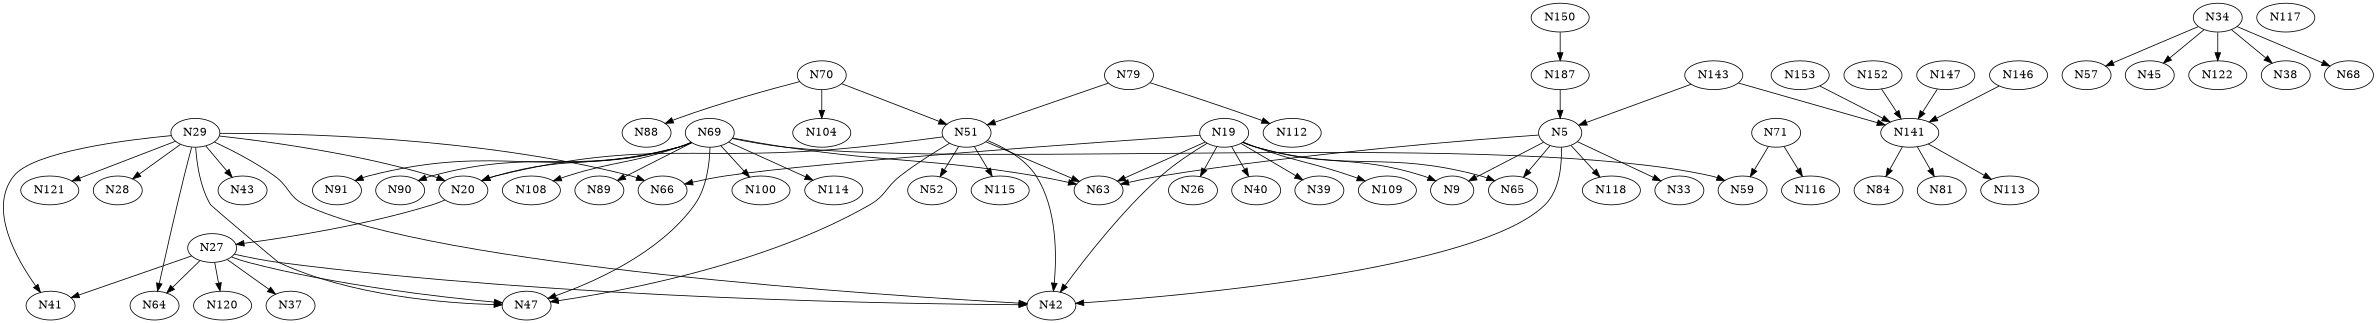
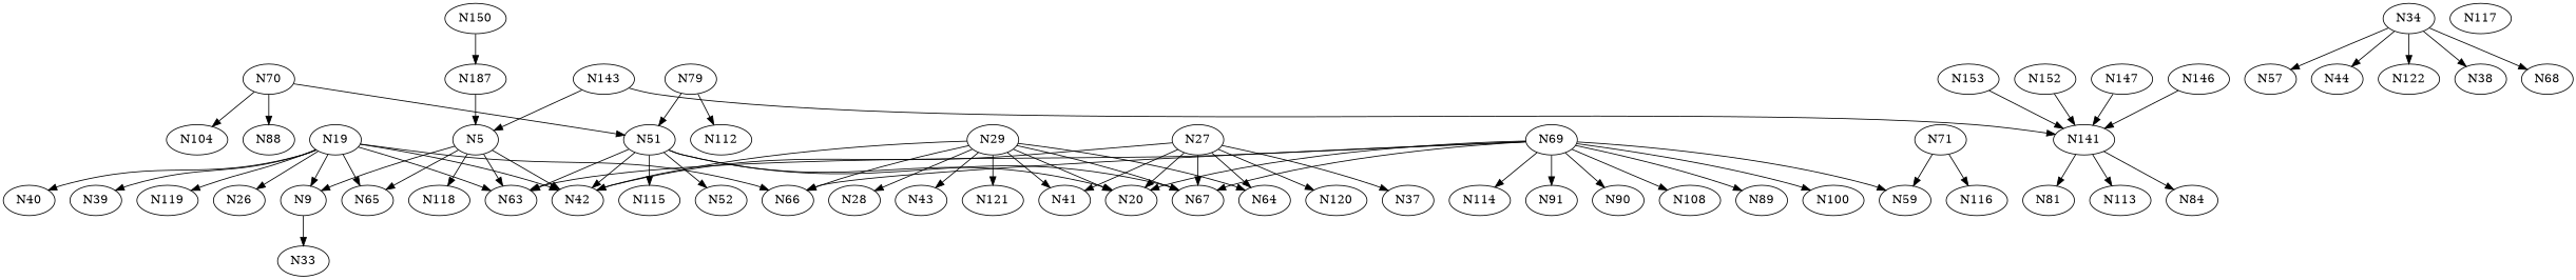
  digraph {
    N29
    N28
    N20
    N43
    N42
    N41
    N121
-   N67 [label=N47]
+   N67
    N66
    N64
    N69
    N59
    N108
    N89
    N100
    N114
    N63
    N91
    N90
    N71
    N116
    N27
    N120
    N37
    N19
    N9
    N26
    N40
    N39
-   N119 [label=N109]
+   N119
    N65
    N34
    N57
-   N44 [label=N45]
+   N44
    N122
    N38
    N68
    N70
    N88
    N104
    N51
    N52
    N115
    N141
    N84
    N81
    N113
    n48 [label=N79]
    N112
    N5
    N118
    N33
    N187
    N150
    N153
    N152
    N117
    N147
    N146
    N143
    N29 -> N28
    N29 -> N20
    N29 -> N43
    N29 -> N42
    N29 -> N41
    N29 -> N121
    N29 -> N67
    N29 -> N66
    N29 -> N64
    N69 -> N20
    N69 -> N67
+   N69 -> N66
    N69 -> N59
    N69 -> N108
    N69 -> N89
    N69 -> N100
    N69 -> N114
    N69 -> N63
    N69 -> N91
    N69 -> N90
    N71 -> N59
    N71 -> N116
-   N20 -> N27
+   N27 -> N20
    N27 -> N42
    N27 -> N41
    N27 -> N67
    N27 -> N64
    N27 -> N120
    N27 -> N37
    N19 -> N42
    N19 -> N66
    N19 -> N63
    N19 -> N9
    N19 -> N26
    N19 -> N40
    N19 -> N39
    N19 -> N119
    N19 -> N65
    N34 -> N57
    N34 -> N44
    N34 -> N122
    N34 -> N38
    N34 -> N68
    N70 -> N88
    N70 -> N104
    N70 -> N51
    N51 -> N20
    N51 -> N42
    N51 -> N67
    N51 -> N63
    N51 -> N52
    N51 -> N115
    N141 -> N84
    N141 -> N81
    N141 -> N113
    n48 -> N51
    n48 -> N112
    N5 -> N42
    N5 -> N63
    N5 -> N9
    N5 -> N65
    N5 -> N118
-   N5 -> N33
+   N9 -> N33
    N187 -> N5
    N150 -> N187
    N153 -> N141
    N152 -> N141
    N147 -> N141
    N146 -> N141
    N143 -> N141
    N143 -> N5
  }
